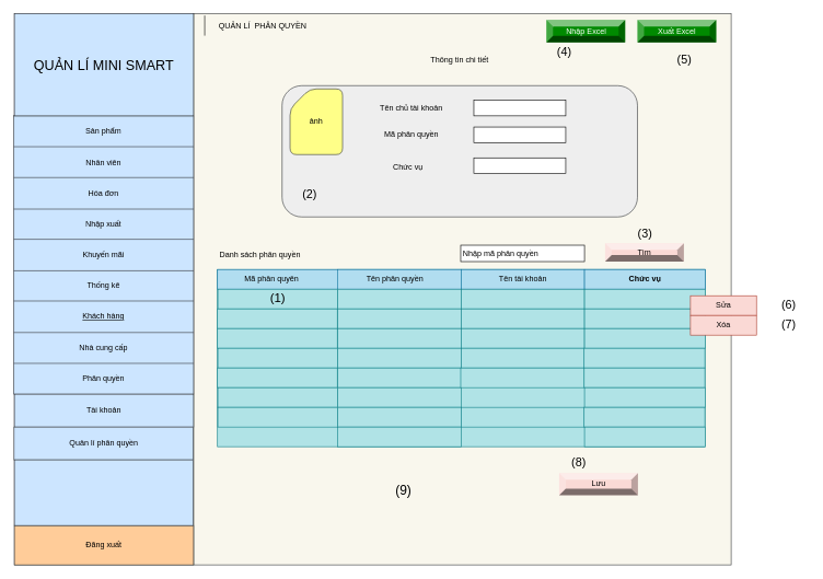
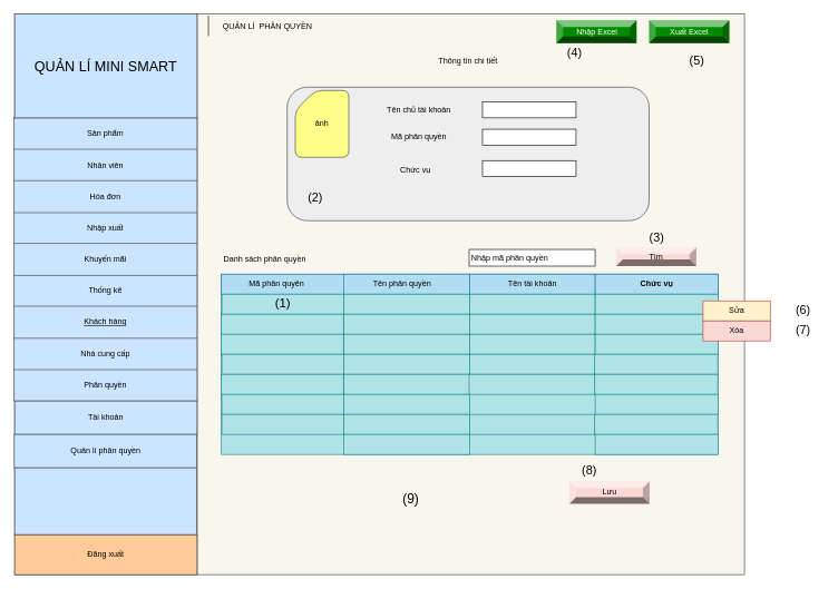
  <mxCell id="0" />
  <mxCell id="1" parent="0" />
  <mxCell id="2" value="" style="rounded=0;whiteSpace=wrap;html=1;shadow=0;glass=0;sketch=0;fontSize=12;gradientDirection=north;fillColor=#f9f7ed;strokeColor=#36393d;" parent="1" vertex="1"><mxGeometry x="21" y="20" width="1092" height="840" as="geometry" /></mxCell>
  <mxCell id="3" value="Thông tin chi tiết" style="text;html=1;strokeColor=none;fillColor=none;align=center;verticalAlign=middle;whiteSpace=wrap;rounded=0;" parent="1" vertex="1"><mxGeometry x="644.06" y="76" width="111" height="30" as="geometry" /></mxCell>
  <mxCell id="4" value="Quản lý Mini Mart" style="text;html=1;strokeColor=none;fillColor=none;align=center;verticalAlign=middle;whiteSpace=wrap;rounded=0;fontSize=24;" parent="1" vertex="1"><mxGeometry x="80" y="53" width="122" height="62" as="geometry" /></mxCell>
  <mxCell id="5" value="QUẢN LÍ&amp;nbsp; PHÂN QUYỀN" style="shape=partialRectangle;whiteSpace=wrap;html=1;right=0;top=0;bottom=0;fillColor=none;routingCenterX=-0.5;fontSize=12;" parent="1" vertex="1"><mxGeometry x="311" y="24" width="177" height="29" as="geometry" /></mxCell>
  <mxCell id="6" value="Danh sách phân quyền" style="text;html=1;strokeColor=none;fillColor=none;align=center;verticalAlign=middle;whiteSpace=wrap;rounded=0;shadow=0;glass=0;sketch=0;fontSize=12;" parent="1" vertex="1"><mxGeometry x="323" y="373" width="145" height="30" as="geometry" /></mxCell>
  <mxCell id="7" value="" style="rounded=0;whiteSpace=wrap;html=1;shadow=0;glass=0;sketch=0;fontSize=12;gradientColor=none;gradientDirection=north;" parent="1" vertex="1"><mxGeometry x="701" y="373" width="188.56" height="25" as="geometry" /></mxCell>
  <mxCell id="8" value="" style="endArrow=none;html=1;rounded=0;fontSize=12;entryX=0.25;entryY=1;entryDx=0;entryDy=0;exitX=0.25;exitY=0;exitDx=0;exitDy=0;" parent="1" source="2" target="2" edge="1"><mxGeometry width="50" height="50" relative="1" as="geometry"><mxPoint x="460" y="372" as="sourcePoint" /><mxPoint x="510" y="322" as="targetPoint" /></mxGeometry></mxCell>
  <mxCell id="9" value="Tìm" style="labelPosition=center;verticalLabelPosition=middle;align=center;html=1;shape=mxgraph.basic.shaded_button;dx=10;fillColor=#fad9d5;strokeColor=#ae4132;whiteSpace=wrap;rounded=0;shadow=0;glass=0;sketch=0;fontSize=12;" parent="1" vertex="1"><mxGeometry x="921" y="370" width="120" height="28" as="geometry" /></mxCell>
  <mxCell id="10" value="" style="shape=table;startSize=0;container=1;collapsible=0;childLayout=tableLayout;rounded=0;shadow=0;glass=0;sketch=0;fontSize=12;gradientDirection=north;fillColor=#cce5ff;strokeColor=#36393d;" parent="1" vertex="1"><mxGeometry x="20" y="176" width="274" height="424" as="geometry" /></mxCell>
  <mxCell id="11" value="" style="shape=tableRow;horizontal=0;startSize=0;swimlaneHead=0;swimlaneBody=0;top=0;left=0;bottom=0;right=0;collapsible=0;dropTarget=0;fillColor=none;points=[[0,0.5],[1,0.5]];portConstraint=eastwest;rounded=0;shadow=0;glass=0;sketch=0;fontSize=12;" parent="10" vertex="1"><mxGeometry width="274" height="47" as="geometry" /></mxCell>
  <mxCell id="12" value="Sản phẩm" style="shape=partialRectangle;html=1;whiteSpace=wrap;connectable=0;overflow=hidden;fillColor=none;top=0;left=0;bottom=0;right=0;pointerEvents=1;rounded=0;shadow=0;glass=0;sketch=0;fontSize=12;" parent="11" vertex="1"><mxGeometry width="274" height="47" as="geometry"><mxRectangle width="274" height="47" as="alternateBounds" /></mxGeometry></mxCell>
  <mxCell id="13" value="" style="shape=tableRow;horizontal=0;startSize=0;swimlaneHead=0;swimlaneBody=0;top=0;left=0;bottom=0;right=0;collapsible=0;dropTarget=0;fillColor=none;points=[[0,0.5],[1,0.5]];portConstraint=eastwest;rounded=0;shadow=0;glass=0;sketch=0;fontSize=12;" parent="10" vertex="1"><mxGeometry y="47" width="274" height="47" as="geometry" /></mxCell>
  <mxCell id="14" value="Nhân viên" style="shape=partialRectangle;html=1;whiteSpace=wrap;connectable=0;overflow=hidden;fillColor=none;top=0;left=0;bottom=0;right=0;pointerEvents=1;rounded=0;shadow=0;glass=0;sketch=0;fontSize=12;" parent="13" vertex="1"><mxGeometry width="274" height="47" as="geometry"><mxRectangle width="274" height="47" as="alternateBounds" /></mxGeometry></mxCell>
  <mxCell id="15" value="" style="shape=tableRow;horizontal=0;startSize=0;swimlaneHead=0;swimlaneBody=0;top=0;left=0;bottom=0;right=0;collapsible=0;dropTarget=0;fillColor=none;points=[[0,0.5],[1,0.5]];portConstraint=eastwest;rounded=0;shadow=0;glass=0;sketch=0;fontSize=12;" parent="10" vertex="1"><mxGeometry y="94" width="274" height="48" as="geometry" /></mxCell>
  <mxCell id="16" value="&lt;span style=&quot;text-align: left;&quot;&gt;Hóa đơn&lt;/span&gt;" style="shape=partialRectangle;html=1;whiteSpace=wrap;connectable=0;overflow=hidden;fillColor=none;top=0;left=0;bottom=0;right=0;pointerEvents=1;rounded=0;shadow=0;glass=0;sketch=0;fontSize=12;" parent="15" vertex="1"><mxGeometry width="274" height="48" as="geometry"><mxRectangle width="274" height="48" as="alternateBounds" /></mxGeometry></mxCell>
  <mxCell id="17" value="" style="shape=tableRow;horizontal=0;startSize=0;swimlaneHead=0;swimlaneBody=0;top=0;left=0;bottom=0;right=0;collapsible=0;dropTarget=0;fillColor=none;points=[[0,0.5],[1,0.5]];portConstraint=eastwest;rounded=0;shadow=0;glass=0;sketch=0;fontSize=12;" parent="10" vertex="1"><mxGeometry y="142" width="274" height="46" as="geometry" /></mxCell>
  <mxCell id="18" value="Nhập xuất" style="shape=partialRectangle;html=1;whiteSpace=wrap;connectable=0;overflow=hidden;fillColor=none;top=0;left=0;bottom=0;right=0;pointerEvents=1;rounded=0;shadow=0;glass=0;sketch=0;fontSize=12;" parent="17" vertex="1"><mxGeometry width="274" height="46" as="geometry"><mxRectangle width="274" height="46" as="alternateBounds" /></mxGeometry></mxCell>
  <mxCell id="19" value="" style="shape=tableRow;horizontal=0;startSize=0;swimlaneHead=0;swimlaneBody=0;top=0;left=0;bottom=0;right=0;collapsible=0;dropTarget=0;fillColor=none;points=[[0,0.5],[1,0.5]];portConstraint=eastwest;rounded=0;shadow=0;glass=0;sketch=0;fontSize=12;" parent="10" vertex="1"><mxGeometry y="188" width="274" height="48" as="geometry" /></mxCell>
  <mxCell id="20" value="Khuyến mãi" style="shape=partialRectangle;html=1;whiteSpace=wrap;connectable=0;overflow=hidden;fillColor=none;top=0;left=0;bottom=0;right=0;pointerEvents=1;rounded=0;shadow=0;glass=0;sketch=0;fontSize=12;" parent="19" vertex="1"><mxGeometry width="274" height="48" as="geometry"><mxRectangle width="274" height="48" as="alternateBounds" /></mxGeometry></mxCell>
  <mxCell id="21" value="" style="shape=tableRow;horizontal=0;startSize=0;swimlaneHead=0;swimlaneBody=0;top=0;left=0;bottom=0;right=0;collapsible=0;dropTarget=0;fillColor=none;points=[[0,0.5],[1,0.5]];portConstraint=eastwest;rounded=0;shadow=0;glass=0;sketch=0;fontSize=12;" parent="10" vertex="1"><mxGeometry y="236" width="274" height="46" as="geometry" /></mxCell>
  <mxCell id="22" value="&lt;span style=&quot;text-align: left;&quot;&gt;Thống kê&lt;/span&gt;" style="shape=partialRectangle;html=1;whiteSpace=wrap;connectable=0;overflow=hidden;fillColor=none;top=0;left=0;bottom=0;right=0;pointerEvents=1;rounded=0;shadow=0;glass=0;sketch=0;fontSize=12;" parent="21" vertex="1"><mxGeometry width="274" height="46" as="geometry"><mxRectangle width="274" height="46" as="alternateBounds" /></mxGeometry></mxCell>
  <mxCell id="23" value="" style="shape=tableRow;horizontal=0;startSize=0;swimlaneHead=0;swimlaneBody=0;top=0;left=0;bottom=0;right=0;collapsible=0;dropTarget=0;fillColor=none;points=[[0,0.5],[1,0.5]];portConstraint=eastwest;rounded=0;shadow=0;glass=0;sketch=0;fontSize=12;" parent="10" vertex="1"><mxGeometry y="282" width="274" height="48" as="geometry" /></mxCell>
  <mxCell id="24" value="&lt;span style=&quot;text-align: left;&quot;&gt;&lt;u&gt;Khách hàng&lt;/u&gt;&lt;/span&gt;" style="shape=partialRectangle;html=1;whiteSpace=wrap;connectable=0;overflow=hidden;fillColor=none;top=0;left=0;bottom=0;right=0;pointerEvents=1;rounded=0;shadow=0;glass=0;sketch=0;fontSize=12;" parent="23" vertex="1"><mxGeometry width="274" height="48" as="geometry"><mxRectangle width="274" height="48" as="alternateBounds" /></mxGeometry></mxCell>
  <mxCell id="25" value="" style="shape=tableRow;horizontal=0;startSize=0;swimlaneHead=0;swimlaneBody=0;top=0;left=0;bottom=0;right=0;collapsible=0;dropTarget=0;fillColor=none;points=[[0,0.5],[1,0.5]];portConstraint=eastwest;rounded=0;shadow=0;glass=0;sketch=0;fontSize=12;" parent="10" vertex="1"><mxGeometry y="330" width="274" height="47" as="geometry" /></mxCell>
  <mxCell id="26" value="&lt;span style=&quot;text-align: left;&quot;&gt;Nhà cung cấp&lt;/span&gt;" style="shape=partialRectangle;html=1;whiteSpace=wrap;connectable=0;overflow=hidden;fillColor=none;top=0;left=0;bottom=0;right=0;pointerEvents=1;rounded=0;shadow=0;glass=0;sketch=0;fontSize=12;" parent="25" vertex="1"><mxGeometry width="274" height="47" as="geometry"><mxRectangle width="274" height="47" as="alternateBounds" /></mxGeometry></mxCell>
  <mxCell id="27" value="" style="shape=tableRow;horizontal=0;startSize=0;swimlaneHead=0;swimlaneBody=0;top=0;left=0;bottom=0;right=0;collapsible=0;dropTarget=0;fillColor=none;points=[[0,0.5],[1,0.5]];portConstraint=eastwest;rounded=0;shadow=0;glass=0;sketch=0;fontSize=12;" parent="10" vertex="1"><mxGeometry y="377" width="274" height="47" as="geometry" /></mxCell>
  <mxCell id="28" value="&lt;span style=&quot;text-align: left;&quot;&gt;Phân quyền&lt;/span&gt;" style="shape=partialRectangle;html=1;whiteSpace=wrap;connectable=0;overflow=hidden;fillColor=none;top=0;left=0;bottom=0;right=0;pointerEvents=1;rounded=0;shadow=0;glass=0;sketch=0;fontSize=12;" parent="27" vertex="1"><mxGeometry width="274" height="47" as="geometry"><mxRectangle width="274" height="47" as="alternateBounds" /></mxGeometry></mxCell>
  <mxCell id="29" value="Đăng xuất" style="rounded=0;whiteSpace=wrap;html=1;shadow=0;glass=0;sketch=0;fontSize=12;gradientDirection=north;fillColor=#ffcc99;strokeColor=#36393d;" parent="1" vertex="1"><mxGeometry x="21" y="800" width="273" height="60" as="geometry" /></mxCell>
  <mxCell id="30" value="Tài khoản" style="rounded=0;whiteSpace=wrap;html=1;shadow=0;glass=0;sketch=0;fontSize=12;gradientDirection=north;fillColor=#cce5ff;strokeColor=#36393d;" parent="1" vertex="1"><mxGeometry x="21" y="600" width="273" height="50" as="geometry" /></mxCell>
  <mxCell id="31" value="Nhập mã phân quyền" style="text;html=1;strokeColor=none;fillColor=none;align=center;verticalAlign=middle;whiteSpace=wrap;rounded=0;" parent="1" vertex="1"><mxGeometry x="701.56" y="370.5" width="120" height="30" as="geometry" /></mxCell>
  <mxCell id="32" value="Quản lí phân quyền" style="rounded=0;whiteSpace=wrap;html=1;shadow=0;glass=0;sketch=0;fontSize=12;gradientDirection=north;fillColor=#cce5ff;strokeColor=#36393d;" parent="1" vertex="1"><mxGeometry x="20.5" y="650" width="273" height="50" as="geometry" /></mxCell>
  <mxCell id="33" value="" style="rounded=0;whiteSpace=wrap;html=1;fillColor=#b0e3e6;strokeColor=#0e8088;" parent="1" vertex="1"><mxGeometry x="330.44" y="410" width="742.56" height="270" as="geometry" /></mxCell>
  <mxCell id="34" value="" style="rounded=0;whiteSpace=wrap;html=1;fillColor=#b1ddf0;strokeColor=#10739e;" parent="1" vertex="1"><mxGeometry x="330.44" y="410" width="742.56" height="30" as="geometry" /></mxCell>
  <mxCell id="35" value="" style="rounded=0;whiteSpace=wrap;html=1;fillColor=#b1ddf0;strokeColor=#10739e;" parent="1" vertex="1"><mxGeometry x="513.56" y="410" width="188" height="30" as="geometry" /></mxCell>
  <mxCell id="36" value="Tên tài khoản" style="rounded=0;whiteSpace=wrap;html=1;fillColor=#b1ddf0;strokeColor=#10739e;" parent="1" vertex="1"><mxGeometry x="701.56" y="410" width="188" height="30" as="geometry" /></mxCell>
  <mxCell id="37" value="Chức vụ" style="rounded=0;whiteSpace=wrap;html=1;fontStyle=1;fillColor=#b1ddf0;strokeColor=#10739e;" parent="1" vertex="1"><mxGeometry x="889.56" y="410" width="184" height="30" as="geometry" /></mxCell>
  <mxCell id="38" value="Mã phân quyên" style="text;html=1;strokeColor=none;fillColor=none;align=center;verticalAlign=middle;whiteSpace=wrap;rounded=0;" parent="1" vertex="1"><mxGeometry x="358" y="410" width="110" height="30" as="geometry" /></mxCell>
  <mxCell id="39" value="Tên phân quyền" style="text;html=1;strokeColor=none;fillColor=none;align=center;verticalAlign=middle;whiteSpace=wrap;rounded=0;" parent="1" vertex="1"><mxGeometry x="541" y="410" width="120" height="30" as="geometry" /></mxCell>
  <mxCell id="40" value="" style="rounded=0;whiteSpace=wrap;html=1;fillColor=#b0e3e6;strokeColor=#0e8088;" parent="1" vertex="1"><mxGeometry x="513.56" y="440" width="188" height="30" as="geometry" /></mxCell>
  <mxCell id="41" value="" style="rounded=0;whiteSpace=wrap;html=1;fillColor=#b0e3e6;strokeColor=#0e8088;" parent="1" vertex="1"><mxGeometry x="513.56" y="470" width="188" height="30" as="geometry" /></mxCell>
  <mxCell id="42" value="" style="rounded=0;whiteSpace=wrap;html=1;fillColor=#b0e3e6;strokeColor=#0e8088;" parent="1" vertex="1"><mxGeometry x="513.56" y="500" width="188" height="30" as="geometry" /></mxCell>
  <mxCell id="43" value="" style="rounded=0;whiteSpace=wrap;html=1;fillColor=#b0e3e6;strokeColor=#0e8088;" parent="1" vertex="1"><mxGeometry x="513.56" y="530" width="188" height="30" as="geometry" /></mxCell>
  <mxCell id="44" value="" style="rounded=0;whiteSpace=wrap;html=1;fillColor=#b0e3e6;strokeColor=#0e8088;" parent="1" vertex="1"><mxGeometry x="513.56" y="560" width="188" height="30" as="geometry" /></mxCell>
  <mxCell id="45" value="" style="rounded=0;whiteSpace=wrap;html=1;fillColor=#b0e3e6;strokeColor=#0e8088;" parent="1" vertex="1"><mxGeometry x="513.56" y="590" width="188" height="30" as="geometry" /></mxCell>
  <mxCell id="46" value="" style="rounded=0;whiteSpace=wrap;html=1;fillColor=#b0e3e6;strokeColor=#0e8088;" parent="1" vertex="1"><mxGeometry x="513.56" y="620" width="188" height="30" as="geometry" /></mxCell>
  <mxCell id="47" value="" style="rounded=0;whiteSpace=wrap;html=1;fillColor=#b0e3e6;strokeColor=#0e8088;" parent="1" vertex="1"><mxGeometry x="513.56" y="650" width="188" height="30" as="geometry" /></mxCell>
  <mxCell id="48" value="" style="rounded=0;whiteSpace=wrap;html=1;fillColor=#b0e3e6;strokeColor=#0e8088;" parent="1" vertex="1"><mxGeometry x="701.56" y="440" width="188" height="30" as="geometry" /></mxCell>
  <mxCell id="49" value="" style="rounded=0;whiteSpace=wrap;html=1;fillColor=#b0e3e6;strokeColor=#0e8088;" parent="1" vertex="1"><mxGeometry x="701.56" y="470" width="188" height="30" as="geometry" /></mxCell>
  <mxCell id="50" value="" style="rounded=0;whiteSpace=wrap;html=1;fillColor=#b0e3e6;strokeColor=#0e8088;" parent="1" vertex="1"><mxGeometry x="701.56" y="500" width="188" height="30" as="geometry" /></mxCell>
  <mxCell id="51" value="" style="rounded=0;whiteSpace=wrap;html=1;fillColor=#b0e3e6;strokeColor=#0e8088;" parent="1" vertex="1"><mxGeometry x="701.56" y="530" width="188" height="30" as="geometry" /></mxCell>
  <mxCell id="52" value="" style="rounded=0;whiteSpace=wrap;html=1;fillColor=#b0e3e6;strokeColor=#0e8088;" parent="1" vertex="1"><mxGeometry x="701.56" y="620" width="188" height="30" as="geometry" /></mxCell>
  <mxCell id="53" value="" style="rounded=0;whiteSpace=wrap;html=1;fontStyle=1;fillColor=#b0e3e6;strokeColor=#0e8088;" parent="1" vertex="1"><mxGeometry x="889.56" y="440" width="184" height="30" as="geometry" /></mxCell>
  <mxCell id="54" value="" style="rounded=0;whiteSpace=wrap;html=1;fontStyle=1;fillColor=#b0e3e6;strokeColor=#0e8088;" parent="1" vertex="1"><mxGeometry x="889.56" y="470" width="184" height="30" as="geometry" /></mxCell>
  <mxCell id="55" value="" style="rounded=0;whiteSpace=wrap;html=1;fontStyle=1;fillColor=#b0e3e6;strokeColor=#0e8088;" parent="1" vertex="1"><mxGeometry x="889.56" y="500" width="184" height="30" as="geometry" /></mxCell>
  <mxCell id="56" value="" style="rounded=0;whiteSpace=wrap;html=1;fontStyle=1;fillColor=#b0e3e6;strokeColor=#0e8088;" parent="1" vertex="1"><mxGeometry x="889" y="530" width="184" height="30" as="geometry" /></mxCell>
  <mxCell id="57" value="" style="rounded=0;whiteSpace=wrap;html=1;fontStyle=1;fillColor=#b0e3e6;strokeColor=#0e8088;" parent="1" vertex="1"><mxGeometry x="889" y="560" width="184" height="30" as="geometry" /></mxCell>
  <mxCell id="58" value="" style="rounded=0;whiteSpace=wrap;html=1;fontStyle=1;fillColor=#b0e3e6;strokeColor=#0e8088;" parent="1" vertex="1"><mxGeometry x="889.56" y="590" width="184" height="30" as="geometry" /></mxCell>
  <mxCell id="59" value="" style="rounded=0;whiteSpace=wrap;html=1;fontStyle=1;fillColor=#b0e3e6;strokeColor=#0e8088;" parent="1" vertex="1"><mxGeometry x="889" y="620" width="184" height="30" as="geometry" /></mxCell>
  <mxCell id="60" value="" style="rounded=0;whiteSpace=wrap;html=1;fontStyle=1;fillColor=#b0e3e6;strokeColor=#0e8088;" parent="1" vertex="1"><mxGeometry x="889.56" y="650" width="184" height="30" as="geometry" /></mxCell>
  <mxCell id="61" value="&lt;font style=&quot;font-size: 19px;&quot;&gt;(1)&lt;/font&gt;" style="rounded=0;whiteSpace=wrap;html=1;fillColor=#b0e3e6;strokeColor=#0e8088;" parent="1" vertex="1"><mxGeometry x="331" y="440" width="182.56" height="30" as="geometry" /></mxCell>
  <mxCell id="62" value="" style="rounded=0;whiteSpace=wrap;html=1;fillColor=#b0e3e6;strokeColor=#0e8088;" parent="1" vertex="1"><mxGeometry x="330.44" y="470" width="182.56" height="30" as="geometry" /></mxCell>
  <mxCell id="63" value="" style="rounded=0;whiteSpace=wrap;html=1;fillColor=#b0e3e6;strokeColor=#0e8088;" parent="1" vertex="1"><mxGeometry x="330.44" y="500" width="182.56" height="30" as="geometry" /></mxCell>
  <mxCell id="64" value="" style="rounded=0;whiteSpace=wrap;html=1;fillColor=#b0e3e6;strokeColor=#0e8088;" parent="1" vertex="1"><mxGeometry x="331" y="530" width="182.56" height="30" as="geometry" /></mxCell>
  <mxCell id="65" value="" style="rounded=0;whiteSpace=wrap;html=1;fillColor=#b0e3e6;strokeColor=#0e8088;" parent="1" vertex="1"><mxGeometry x="330.44" y="560" width="182.56" height="30" as="geometry" /></mxCell>
  <mxCell id="66" value="" style="rounded=0;whiteSpace=wrap;html=1;fillColor=#b0e3e6;strokeColor=#0e8088;" parent="1" vertex="1"><mxGeometry x="331" y="590" width="182.56" height="30" as="geometry" /></mxCell>
  <mxCell id="67" value="" style="rounded=0;whiteSpace=wrap;html=1;fillColor=#b0e3e6;strokeColor=#0e8088;" parent="1" vertex="1"><mxGeometry x="331" y="620" width="182.56" height="30" as="geometry" /></mxCell>
  <mxCell id="68" value="" style="rounded=0;whiteSpace=wrap;html=1;fillColor=#b0e3e6;strokeColor=#0e8088;" parent="1" vertex="1"><mxGeometry x="701" y="560" width="188" height="30" as="geometry" /></mxCell>
  <mxCell id="69" value="" style="rounded=1;whiteSpace=wrap;html=1;fillColor=#eeeeee;strokeColor=#36393d;" parent="1" vertex="1"><mxGeometry x="428.84" y="130" width="541.44" height="200" as="geometry" /></mxCell>
  <mxCell id="70" value="Lưu" style="labelPosition=center;verticalLabelPosition=middle;align=center;html=1;shape=mxgraph.basic.shaded_button;dx=10;fillColor=#fad9d5;strokeColor=#ae4132;" parent="1" vertex="1"><mxGeometry x="851" y="720" width="120" height="34" as="geometry" /></mxCell>
  <mxCell id="71" value="ảnh" style="shape=card;whiteSpace=wrap;html=1;fillColor=#ffff88;strokeColor=#36393d;rounded=1;" parent="1" vertex="1"><mxGeometry x="441" y="135" width="80" height="100" as="geometry" /></mxCell>
  <mxCell id="72" value="" style="rounded=0;whiteSpace=wrap;html=1;" parent="1" vertex="1"><mxGeometry x="721" y="152" width="140" height="24" as="geometry" /></mxCell>
  <mxCell id="73" value="Tên chủ tài khoản" style="text;html=1;strokeColor=none;fillColor=none;align=center;verticalAlign=middle;whiteSpace=wrap;rounded=0;" parent="1" vertex="1"><mxGeometry x="571" y="150" width="110" height="30" as="geometry" /></mxCell>
  <mxCell id="74" value="Mã phân quyền" style="text;html=1;strokeColor=none;fillColor=none;align=center;verticalAlign=middle;whiteSpace=wrap;rounded=0;" parent="1" vertex="1"><mxGeometry x="576" y="190" width="100" height="30" as="geometry" /></mxCell>
  <mxCell id="75" value="Chức vụ" style="text;html=1;strokeColor=none;fillColor=none;align=center;verticalAlign=middle;whiteSpace=wrap;rounded=0;" parent="1" vertex="1"><mxGeometry x="571" y="240" width="100" height="30" as="geometry" /></mxCell>
  <mxCell id="76" value="" style="rounded=0;whiteSpace=wrap;html=1;" parent="1" vertex="1"><mxGeometry x="721" y="193" width="140" height="24" as="geometry" /></mxCell>
  <mxCell id="77" value="" style="rounded=0;whiteSpace=wrap;html=1;" parent="1" vertex="1"><mxGeometry x="721" y="240" width="140" height="24" as="geometry" /></mxCell>
  <mxCell id="78" value="&lt;font style=&quot;font-size: 18px;&quot;&gt;(2)&lt;/font&gt;" style="text;html=1;strokeColor=none;fillColor=none;align=center;verticalAlign=middle;whiteSpace=wrap;rounded=0;" parent="1" vertex="1"><mxGeometry x="441" y="280" width="60" height="30" as="geometry" /></mxCell>
  <mxCell id="79" value="(3)" style="text;html=1;strokeColor=none;fillColor=none;align=center;verticalAlign=middle;whiteSpace=wrap;rounded=0;fontSize=18;" parent="1" vertex="1"><mxGeometry x="951.56" y="340" width="60" height="30" as="geometry" /></mxCell>
  <mxCell id="80" value="(4)" style="text;html=1;strokeColor=none;fillColor=none;align=center;verticalAlign=middle;whiteSpace=wrap;rounded=0;fontSize=18;" parent="1" vertex="1"><mxGeometry x="829" y="64" width="60" height="30" as="geometry" /></mxCell>
  <mxCell id="81" value="(5)" style="text;html=1;strokeColor=none;fillColor=none;align=center;verticalAlign=middle;whiteSpace=wrap;rounded=0;fontSize=18;" parent="1" vertex="1"><mxGeometry x="1011.56" y="76" width="60" height="30" as="geometry" /></mxCell>
  <mxCell id="82" value="(6)" style="text;html=1;strokeColor=none;fillColor=none;align=center;verticalAlign=middle;whiteSpace=wrap;rounded=0;fontSize=18;" parent="1" vertex="1"><mxGeometry x="1171" y="450" width="60" height="30" as="geometry" /></mxCell>
  <mxCell id="83" value="(7)" style="text;html=1;strokeColor=none;fillColor=none;align=center;verticalAlign=middle;whiteSpace=wrap;rounded=0;fontSize=18;" parent="1" vertex="1"><mxGeometry x="1171" y="480" width="60" height="30" as="geometry" /></mxCell>
  <mxCell id="84" value="Nhập Excel" style="labelPosition=center;verticalLabelPosition=middle;align=center;html=1;shape=mxgraph.basic.shaded_button;dx=10;fillColor=#008a00;strokeColor=#005700;fontColor=#ffffff;" parent="1" vertex="1"><mxGeometry x="831.56" y="30" width="120" height="34" as="geometry" /></mxCell>
  <mxCell id="85" value="Xuất Excel" style="labelPosition=center;verticalLabelPosition=middle;align=center;html=1;shape=mxgraph.basic.shaded_button;dx=10;fillColor=#008a00;strokeColor=#005700;fontColor=#ffffff;" parent="1" vertex="1"><mxGeometry x="970.28" y="30" width="120" height="34" as="geometry" /></mxCell>
  <mxCell id="86" value="(8)" style="text;html=1;strokeColor=none;fillColor=none;align=center;verticalAlign=middle;whiteSpace=wrap;rounded=0;fontSize=18;" parent="1" vertex="1"><mxGeometry x="851" y="690" width="60" height="30" as="geometry" /></mxCell>
- <mxCell id="87" value="Sửa" style="rounded=0;whiteSpace=wrap;html=1;fillColor=#fad9d5;strokeColor=#ae4132;" parent="1" vertex="1"><mxGeometry x="1051" y="450" width="100.56" height="30" as="geometry" /></mxCell>
+ <mxCell id="87" value="Sửa" style="rounded=0;whiteSpace=wrap;html=1;fillColor=#fff2cc;strokeColor=#ae4132;" parent="1" vertex="1"><mxGeometry x="1051" y="450" width="100.56" height="30" as="geometry" /></mxCell>
  <mxCell id="88" value="Xóa" style="rounded=0;whiteSpace=wrap;html=1;fillColor=#fad9d5;strokeColor=#ae4132;" parent="1" vertex="1"><mxGeometry x="1051" y="480" width="100.56" height="30" as="geometry" /></mxCell>
  <mxCell id="89" value="&lt;font style=&quot;font-size: 20px;&quot;&gt;(&lt;font style=&quot;font-size: 20px;&quot;&gt;9&lt;/font&gt;)&lt;/font&gt;" style="text;html=1;strokeColor=none;fillColor=none;align=center;verticalAlign=middle;whiteSpace=wrap;rounded=0;" parent="1" vertex="1"><mxGeometry x="584.06" y="730" width="60" height="30" as="geometry" /></mxCell>
  <mxCell id="90" value="" style="rounded=0;whiteSpace=wrap;html=1;shadow=0;glass=0;sketch=0;fontSize=12;gradientDirection=north;fillColor=#cce5ff;strokeColor=#36393d;" parent="1" vertex="1"><mxGeometry x="21" y="700" width="272.5" height="100" as="geometry" /></mxCell>
  <mxCell id="91" value="&lt;font style=&quot;font-size: 21px;&quot;&gt;QUẢN LÍ MINI SMART&lt;/font&gt;" style="rounded=0;whiteSpace=wrap;html=1;fillColor=#cce5ff;strokeColor=#36393d;" parent="1" vertex="1"><mxGeometry x="21" y="20" width="273" height="156" as="geometry" /></mxCell>
